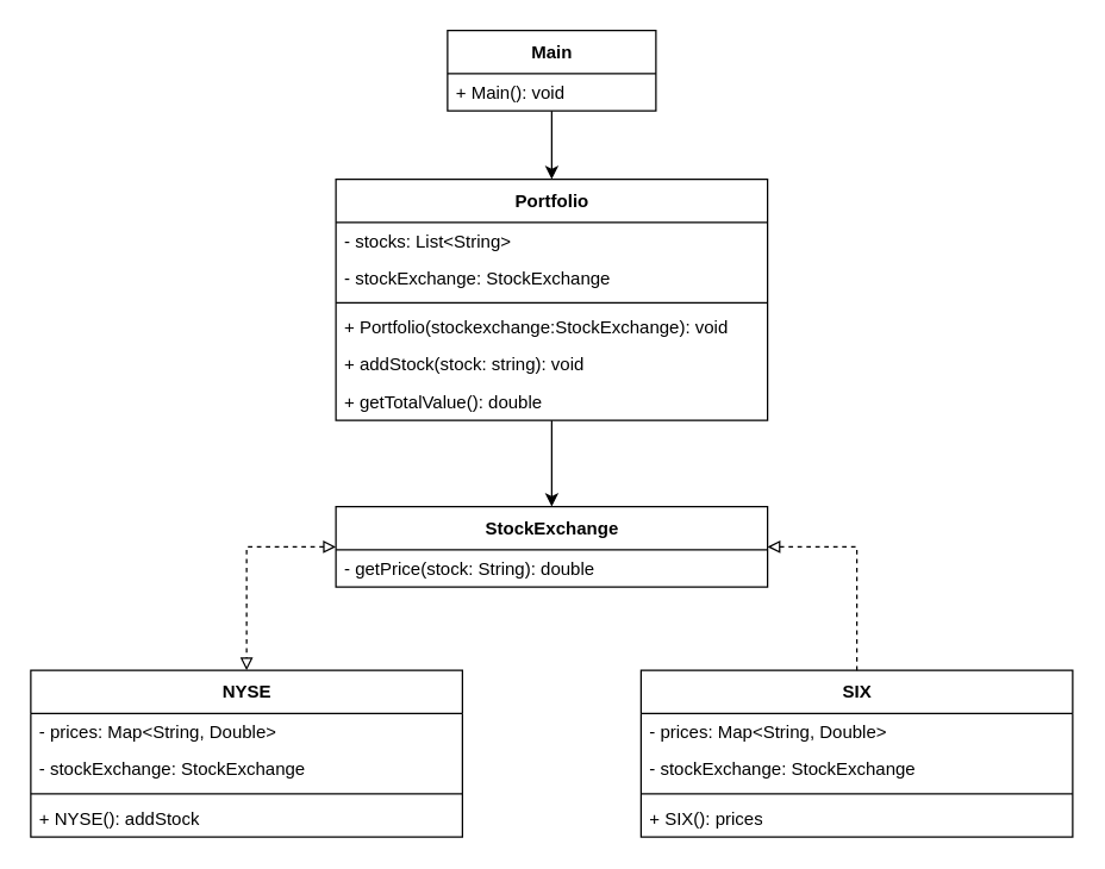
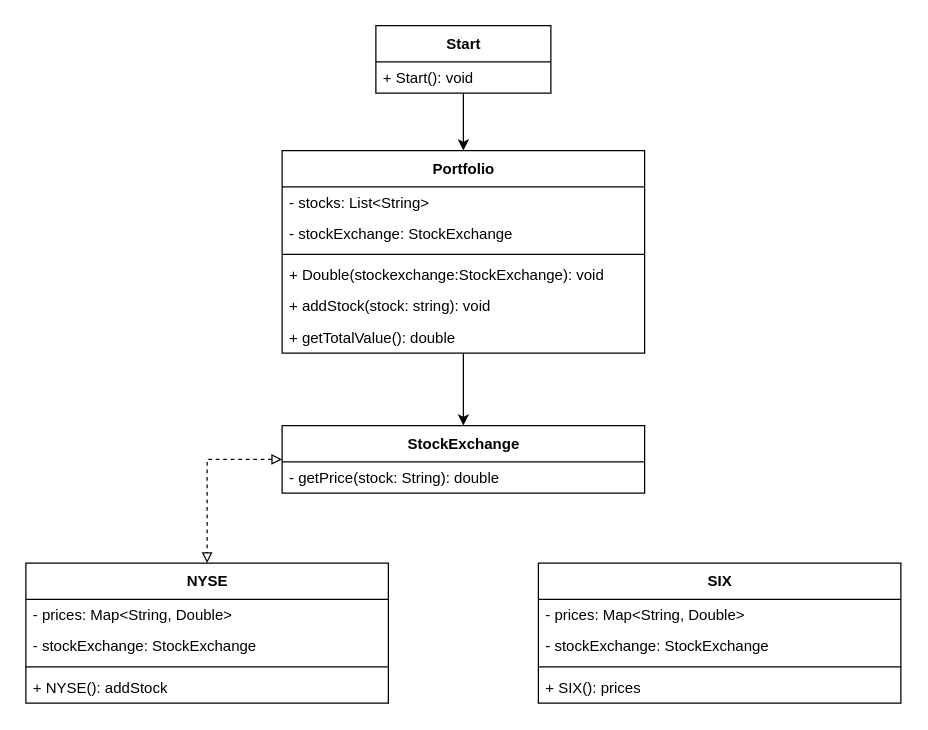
  <mxCell id="0" />
  <mxCell id="1" parent="0" />
  <mxCell id="2" style="edgeStyle=orthogonalEdgeStyle;rounded=0;orthogonalLoop=1;jettySize=auto;html=1;exitX=0.5;exitY=1;exitDx=0;exitDy=0;entryX=0.5;entryY=0;entryDx=0;entryDy=0;" edge="1" parent="1" source="3" target="25"><mxGeometry relative="1" as="geometry" /></mxCell>
  <mxCell id="3" value="Portfolio" style="swimlane;fontStyle=1;align=center;verticalAlign=middle;childLayout=stackLayout;horizontal=1;startSize=29;horizontalStack=0;resizeParent=1;resizeParentMax=0;resizeLast=0;collapsible=0;marginBottom=0;html=1;" parent="1" vertex="1"><mxGeometry x="225" y="120" width="290" height="162" as="geometry" /></mxCell>
  <mxCell id="4" value="- stocks: List&amp;lt;String&amp;gt;" style="text;html=1;strokeColor=none;fillColor=none;align=left;verticalAlign=middle;spacingLeft=4;spacingRight=4;overflow=hidden;rotatable=0;points=[[0,0.5],[1,0.5]];portConstraint=eastwest;" parent="3" vertex="1"><mxGeometry y="29" width="290" height="25" as="geometry" /></mxCell>
  <mxCell id="5" value="-&amp;nbsp;stockExchange: StockExchange" style="text;html=1;strokeColor=none;fillColor=none;align=left;verticalAlign=middle;spacingLeft=4;spacingRight=4;overflow=hidden;rotatable=0;points=[[0,0.5],[1,0.5]];portConstraint=eastwest;" parent="3" vertex="1"><mxGeometry y="54" width="290" height="25" as="geometry" /></mxCell>
  <mxCell id="6" value="" style="line;strokeWidth=1;fillColor=none;align=left;verticalAlign=middle;spacingTop=-1;spacingLeft=3;spacingRight=3;rotatable=0;labelPosition=right;points=[];portConstraint=eastwest;labelBorderColor=default;" parent="3" vertex="1"><mxGeometry y="79" width="290" height="8" as="geometry" /></mxCell>
- <mxCell id="7" value="+ Portfolio(stockexchange:StockExchange): void" style="text;html=1;strokeColor=none;fillColor=none;align=left;verticalAlign=middle;spacingLeft=4;spacingRight=4;overflow=hidden;rotatable=0;points=[[0,0.5],[1,0.5]];portConstraint=eastwest;" parent="3" vertex="1"><mxGeometry y="87" width="290" height="25" as="geometry" /></mxCell>
+ <mxCell id="7" value="+ Double(stockexchange:StockExchange): void" style="text;html=1;strokeColor=none;fillColor=none;align=left;verticalAlign=middle;spacingLeft=4;spacingRight=4;overflow=hidden;rotatable=0;points=[[0,0.5],[1,0.5]];portConstraint=eastwest;" parent="3" vertex="1"><mxGeometry y="87" width="290" height="25" as="geometry" /></mxCell>
  <mxCell id="8" value="+ addStock(stock: string): void" style="text;html=1;strokeColor=none;fillColor=none;align=left;verticalAlign=middle;spacingLeft=4;spacingRight=4;overflow=hidden;rotatable=0;points=[[0,0.5],[1,0.5]];portConstraint=eastwest;" parent="3" vertex="1"><mxGeometry y="112" width="290" height="25" as="geometry" /></mxCell>
  <mxCell id="9" value="+ getTotalValue(): double" style="text;html=1;strokeColor=none;fillColor=none;align=left;verticalAlign=middle;spacingLeft=4;spacingRight=4;overflow=hidden;rotatable=0;points=[[0,0.5],[1,0.5]];portConstraint=eastwest;" parent="3" vertex="1"><mxGeometry y="137" width="290" height="25" as="geometry" /></mxCell>
  <mxCell id="10" style="edgeStyle=orthogonalEdgeStyle;rounded=0;orthogonalLoop=1;jettySize=auto;html=1;exitX=0.5;exitY=1;exitDx=0;exitDy=0;entryX=0.5;entryY=0;entryDx=0;entryDy=0;" parent="1" source="11" target="3" edge="1"><mxGeometry relative="1" as="geometry" /></mxCell>
- <mxCell id="11" value="Main" style="swimlane;fontStyle=1;align=center;verticalAlign=middle;childLayout=stackLayout;horizontal=1;startSize=29;horizontalStack=0;resizeParent=1;resizeParentMax=0;resizeLast=0;collapsible=0;marginBottom=0;html=1;labelBorderColor=none;" parent="1" vertex="1"><mxGeometry x="300" y="20" width="140" height="54" as="geometry" /></mxCell>
- <mxCell id="12" value="+ Main(): void" style="text;html=1;strokeColor=none;fillColor=none;align=left;verticalAlign=middle;spacingLeft=4;spacingRight=4;overflow=hidden;rotatable=0;points=[[0,0.5],[1,0.5]];portConstraint=eastwest;labelBorderColor=none;" parent="11" vertex="1"><mxGeometry y="29" width="140" height="25" as="geometry" /></mxCell>
+ <mxCell id="11" value="Start" style="swimlane;fontStyle=1;align=center;verticalAlign=middle;childLayout=stackLayout;horizontal=1;startSize=29;horizontalStack=0;resizeParent=1;resizeParentMax=0;resizeLast=0;collapsible=0;marginBottom=0;html=1;labelBorderColor=none;" parent="1" vertex="1"><mxGeometry x="300" y="20" width="140" height="54" as="geometry" /></mxCell>
+ <mxCell id="12" value="+ Start(): void" style="text;html=1;strokeColor=none;fillColor=none;align=left;verticalAlign=middle;spacingLeft=4;spacingRight=4;overflow=hidden;rotatable=0;points=[[0,0.5],[1,0.5]];portConstraint=eastwest;labelBorderColor=none;" parent="11" vertex="1"><mxGeometry y="29" width="140" height="25" as="geometry" /></mxCell>
  <mxCell id="13" value="SIX" style="swimlane;fontStyle=1;align=center;verticalAlign=middle;childLayout=stackLayout;horizontal=1;startSize=29;horizontalStack=0;resizeParent=1;resizeParentMax=0;resizeLast=0;collapsible=0;marginBottom=0;html=1;" parent="1" vertex="1"><mxGeometry x="430" y="450" width="290" height="112" as="geometry" /></mxCell>
  <mxCell id="14" value="- prices:&amp;nbsp;Map&amp;lt;String, Double&amp;gt;" style="text;html=1;strokeColor=none;fillColor=none;align=left;verticalAlign=middle;spacingLeft=4;spacingRight=4;overflow=hidden;rotatable=0;points=[[0,0.5],[1,0.5]];portConstraint=eastwest;" parent="13" vertex="1"><mxGeometry y="29" width="290" height="25" as="geometry" /></mxCell>
  <mxCell id="15" value="-&amp;nbsp;stockExchange: StockExchange" style="text;html=1;strokeColor=none;fillColor=none;align=left;verticalAlign=middle;spacingLeft=4;spacingRight=4;overflow=hidden;rotatable=0;points=[[0,0.5],[1,0.5]];portConstraint=eastwest;" parent="13" vertex="1"><mxGeometry y="54" width="290" height="25" as="geometry" /></mxCell>
  <mxCell id="16" value="" style="line;strokeWidth=1;fillColor=none;align=left;verticalAlign=middle;spacingTop=-1;spacingLeft=3;spacingRight=3;rotatable=0;labelPosition=right;points=[];portConstraint=eastwest;labelBorderColor=default;" parent="13" vertex="1"><mxGeometry y="79" width="290" height="8" as="geometry" /></mxCell>
  <mxCell id="17" value="+ SIX(): prices" style="text;html=1;strokeColor=none;fillColor=none;align=left;verticalAlign=middle;spacingLeft=4;spacingRight=4;overflow=hidden;rotatable=0;points=[[0,0.5],[1,0.5]];portConstraint=eastwest;" parent="13" vertex="1"><mxGeometry y="87" width="290" height="25" as="geometry" /></mxCell>
  <mxCell id="18" value="NYSE" style="swimlane;fontStyle=1;align=center;verticalAlign=middle;childLayout=stackLayout;horizontal=1;startSize=29;horizontalStack=0;resizeParent=1;resizeParentMax=0;resizeLast=0;collapsible=0;marginBottom=0;html=1;" parent="1" vertex="1"><mxGeometry x="20" y="450" width="290" height="112" as="geometry" /></mxCell>
  <mxCell id="19" value="- prices:&amp;nbsp;Map&amp;lt;String, Double&amp;gt;" style="text;html=1;strokeColor=none;fillColor=none;align=left;verticalAlign=middle;spacingLeft=4;spacingRight=4;overflow=hidden;rotatable=0;points=[[0,0.5],[1,0.5]];portConstraint=eastwest;" parent="18" vertex="1"><mxGeometry y="29" width="290" height="25" as="geometry" /></mxCell>
  <mxCell id="20" value="-&amp;nbsp;stockExchange: StockExchange" style="text;html=1;strokeColor=none;fillColor=none;align=left;verticalAlign=middle;spacingLeft=4;spacingRight=4;overflow=hidden;rotatable=0;points=[[0,0.5],[1,0.5]];portConstraint=eastwest;" parent="18" vertex="1"><mxGeometry y="54" width="290" height="25" as="geometry" /></mxCell>
  <mxCell id="21" value="" style="line;strokeWidth=1;fillColor=none;align=left;verticalAlign=middle;spacingTop=-1;spacingLeft=3;spacingRight=3;rotatable=0;labelPosition=right;points=[];portConstraint=eastwest;labelBorderColor=default;" parent="18" vertex="1"><mxGeometry y="79" width="290" height="8" as="geometry" /></mxCell>
  <mxCell id="22" value="+ NYSE(): addStock" style="text;html=1;strokeColor=none;fillColor=none;align=left;verticalAlign=middle;spacingLeft=4;spacingRight=4;overflow=hidden;rotatable=0;points=[[0,0.5],[1,0.5]];portConstraint=eastwest;" parent="18" vertex="1"><mxGeometry y="87" width="290" height="25" as="geometry" /></mxCell>
- <mxCell id="23" style="edgeStyle=orthogonalEdgeStyle;rounded=0;orthogonalLoop=1;jettySize=auto;html=1;exitX=1;exitY=0.5;exitDx=0;exitDy=0;entryX=0.5;entryY=0;entryDx=0;entryDy=0;dashed=1;endArrow=none;endFill=0;startArrow=block;startFill=0;" edge="1" parent="1" source="25" target="13"><mxGeometry relative="1" as="geometry" /></mxCell>
  <mxCell id="24" style="edgeStyle=orthogonalEdgeStyle;rounded=0;orthogonalLoop=1;jettySize=auto;html=1;exitX=0;exitY=0.5;exitDx=0;exitDy=0;entryX=0.5;entryY=0;entryDx=0;entryDy=0;dashed=1;endArrow=block;endFill=0;startArrow=block;startFill=0;" edge="1" parent="1" source="25" target="18"><mxGeometry relative="1" as="geometry" /></mxCell>
  <mxCell id="25" value="StockExchange" style="swimlane;fontStyle=1;align=center;verticalAlign=middle;childLayout=stackLayout;horizontal=1;startSize=29;horizontalStack=0;resizeParent=1;resizeParentMax=0;resizeLast=0;collapsible=0;marginBottom=0;html=1;" parent="1" vertex="1"><mxGeometry x="225" y="340" width="290" height="54" as="geometry" /></mxCell>
  <mxCell id="26" value="- getPrice(stock: String): double" style="text;html=1;strokeColor=none;fillColor=none;align=left;verticalAlign=middle;spacingLeft=4;spacingRight=4;overflow=hidden;rotatable=0;points=[[0,0.5],[1,0.5]];portConstraint=eastwest;" parent="25" vertex="1"><mxGeometry y="29" width="290" height="25" as="geometry" /></mxCell>
